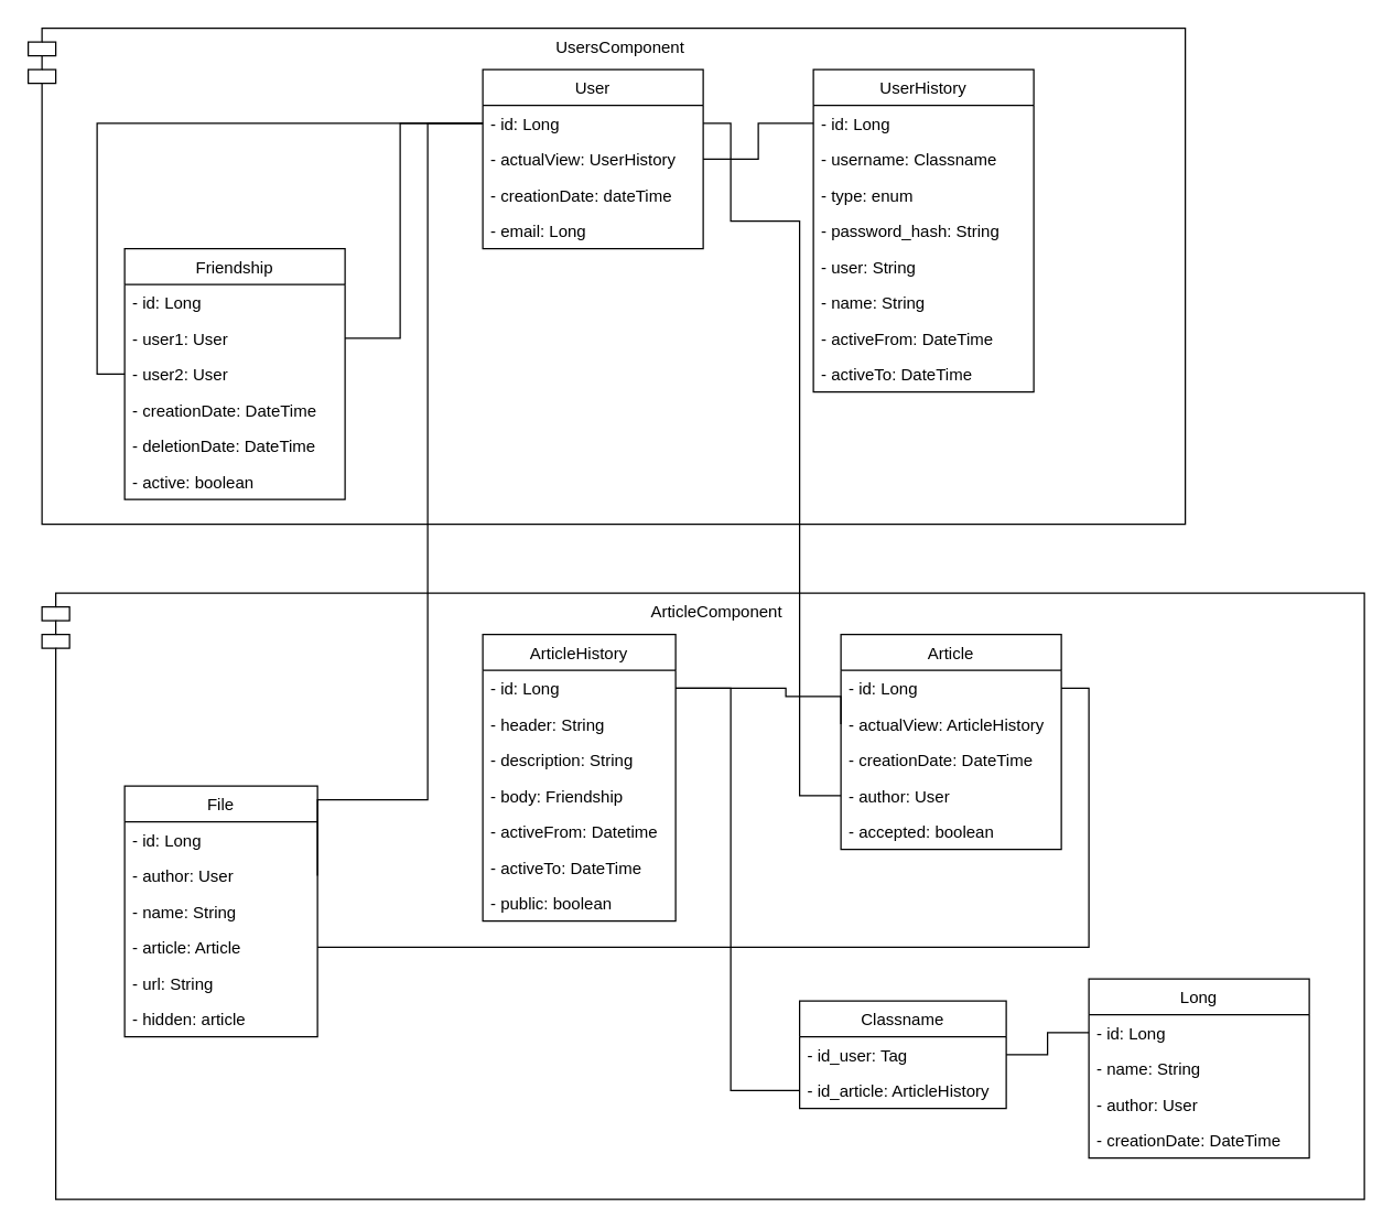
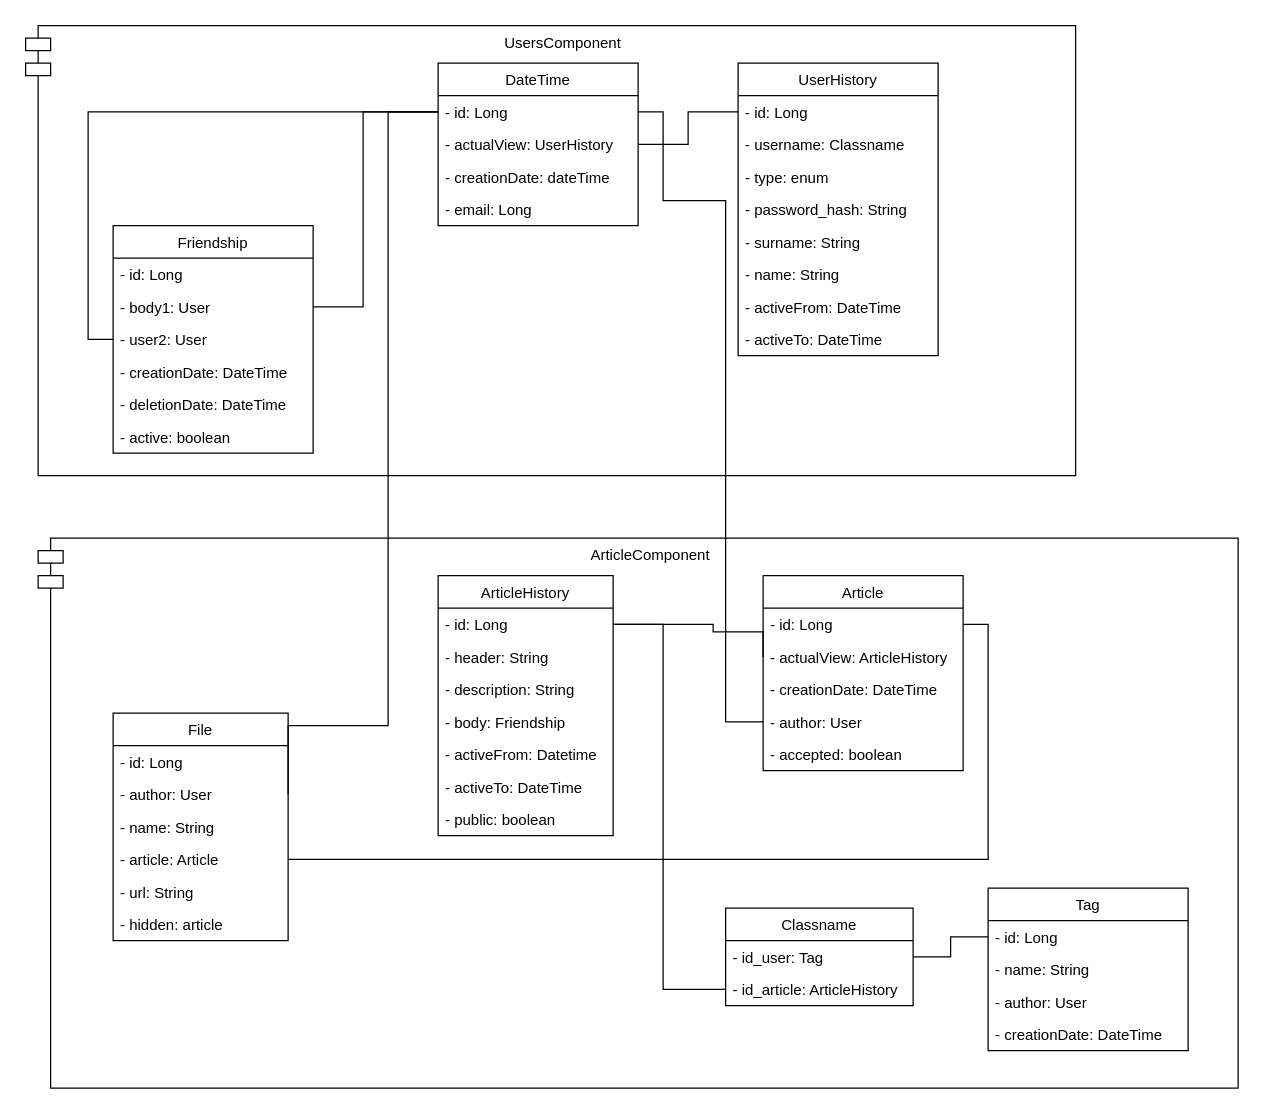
  <mxCell id="0" />
  <mxCell id="1" parent="0" />
  <mxCell id="2" value="UsersComponent" style="shape=module;align=left;spacingLeft=20;align=center;verticalAlign=top;" vertex="1" parent="1"><mxGeometry x="20" y="20" width="840" height="360" as="geometry" /></mxCell>
  <mxCell id="3" value="ArticleComponent" style="shape=module;align=left;spacingLeft=20;align=center;verticalAlign=top;" vertex="1" parent="1"><mxGeometry x="30" y="430" width="960" height="440" as="geometry" /></mxCell>
- <mxCell id="4" value="User" style="swimlane;fontStyle=0;childLayout=stackLayout;horizontal=1;startSize=26;fillColor=none;horizontalStack=0;resizeParent=1;resizeParentMax=0;resizeLast=0;collapsible=1;marginBottom=0;" vertex="1" parent="1"><mxGeometry x="350" y="50" width="160" height="130" as="geometry" /></mxCell>
+ <mxCell id="4" value="DateTime" style="swimlane;fontStyle=0;childLayout=stackLayout;horizontal=1;startSize=26;fillColor=none;horizontalStack=0;resizeParent=1;resizeParentMax=0;resizeLast=0;collapsible=1;marginBottom=0;" vertex="1" parent="1"><mxGeometry x="350" y="50" width="160" height="130" as="geometry" /></mxCell>
  <mxCell id="5" value="- id: Long" style="text;strokeColor=none;fillColor=none;align=left;verticalAlign=top;spacingLeft=4;spacingRight=4;overflow=hidden;rotatable=0;points=[[0,0.5],[1,0.5]];portConstraint=eastwest;" vertex="1" parent="4"><mxGeometry y="26" width="160" height="26" as="geometry" /></mxCell>
  <mxCell id="6" value="- actualView: UserHistory" style="text;strokeColor=none;fillColor=none;align=left;verticalAlign=top;spacingLeft=4;spacingRight=4;overflow=hidden;rotatable=0;points=[[0,0.5],[1,0.5]];portConstraint=eastwest;" vertex="1" parent="4"><mxGeometry y="52" width="160" height="26" as="geometry" /></mxCell>
  <mxCell id="7" value="- creationDate: dateTime" style="text;strokeColor=none;fillColor=none;align=left;verticalAlign=top;spacingLeft=4;spacingRight=4;overflow=hidden;rotatable=0;points=[[0,0.5],[1,0.5]];portConstraint=eastwest;" vertex="1" parent="4"><mxGeometry y="78" width="160" height="26" as="geometry" /></mxCell>
  <mxCell id="8" value="- email: Long" style="text;strokeColor=none;fillColor=none;align=left;verticalAlign=top;spacingLeft=4;spacingRight=4;overflow=hidden;rotatable=0;points=[[0,0.5],[1,0.5]];portConstraint=eastwest;" vertex="1" parent="4"><mxGeometry y="104" width="160" height="26" as="geometry" /></mxCell>
  <mxCell id="9" value="UserHistory" style="swimlane;fontStyle=0;childLayout=stackLayout;horizontal=1;startSize=26;fillColor=none;horizontalStack=0;resizeParent=1;resizeParentMax=0;resizeLast=0;collapsible=1;marginBottom=0;" vertex="1" parent="1"><mxGeometry x="590" y="50" width="160" height="234" as="geometry" /></mxCell>
  <mxCell id="10" value="- id: Long" style="text;strokeColor=none;fillColor=none;align=left;verticalAlign=top;spacingLeft=4;spacingRight=4;overflow=hidden;rotatable=0;points=[[0,0.5],[1,0.5]];portConstraint=eastwest;" vertex="1" parent="9"><mxGeometry y="26" width="160" height="26" as="geometry" /></mxCell>
  <mxCell id="11" value="- username: Classname" style="text;strokeColor=none;fillColor=none;align=left;verticalAlign=top;spacingLeft=4;spacingRight=4;overflow=hidden;rotatable=0;points=[[0,0.5],[1,0.5]];portConstraint=eastwest;" vertex="1" parent="9"><mxGeometry y="52" width="160" height="26" as="geometry" /></mxCell>
  <mxCell id="12" value="- type: enum" style="text;strokeColor=none;fillColor=none;align=left;verticalAlign=top;spacingLeft=4;spacingRight=4;overflow=hidden;rotatable=0;points=[[0,0.5],[1,0.5]];portConstraint=eastwest;" vertex="1" parent="9"><mxGeometry y="78" width="160" height="26" as="geometry" /></mxCell>
  <mxCell id="13" value="- password_hash: String" style="text;strokeColor=none;fillColor=none;align=left;verticalAlign=top;spacingLeft=4;spacingRight=4;overflow=hidden;rotatable=0;points=[[0,0.5],[1,0.5]];portConstraint=eastwest;" vertex="1" parent="9"><mxGeometry y="104" width="160" height="26" as="geometry" /></mxCell>
- <mxCell id="14" value="- user: String" style="text;strokeColor=none;fillColor=none;align=left;verticalAlign=top;spacingLeft=4;spacingRight=4;overflow=hidden;rotatable=0;points=[[0,0.5],[1,0.5]];portConstraint=eastwest;" vertex="1" parent="9"><mxGeometry y="130" width="160" height="26" as="geometry" /></mxCell>
+ <mxCell id="14" value="- surname: String" style="text;strokeColor=none;fillColor=none;align=left;verticalAlign=top;spacingLeft=4;spacingRight=4;overflow=hidden;rotatable=0;points=[[0,0.5],[1,0.5]];portConstraint=eastwest;" vertex="1" parent="9"><mxGeometry y="130" width="160" height="26" as="geometry" /></mxCell>
  <mxCell id="15" value="- name: String" style="text;strokeColor=none;fillColor=none;align=left;verticalAlign=top;spacingLeft=4;spacingRight=4;overflow=hidden;rotatable=0;points=[[0,0.5],[1,0.5]];portConstraint=eastwest;" vertex="1" parent="9"><mxGeometry y="156" width="160" height="26" as="geometry" /></mxCell>
  <mxCell id="16" value="- activeFrom: DateTime" style="text;strokeColor=none;fillColor=none;align=left;verticalAlign=top;spacingLeft=4;spacingRight=4;overflow=hidden;rotatable=0;points=[[0,0.5],[1,0.5]];portConstraint=eastwest;" vertex="1" parent="9"><mxGeometry y="182" width="160" height="26" as="geometry" /></mxCell>
  <mxCell id="17" value="- activeTo: DateTime" style="text;strokeColor=none;fillColor=none;align=left;verticalAlign=top;spacingLeft=4;spacingRight=4;overflow=hidden;rotatable=0;points=[[0,0.5],[1,0.5]];portConstraint=eastwest;" vertex="1" parent="9"><mxGeometry y="208" width="160" height="26" as="geometry" /></mxCell>
  <mxCell id="18" style="edgeStyle=orthogonalEdgeStyle;rounded=0;orthogonalLoop=1;jettySize=auto;html=1;exitX=1;exitY=0.5;exitDx=0;exitDy=0;entryX=0;entryY=0.5;entryDx=0;entryDy=0;endArrow=none;endFill=0;elbow=vertical;jumpStyle=none;shadow=0;comic=0;" edge="1" parent="1" source="6" target="10"><mxGeometry relative="1" as="geometry" /></mxCell>
  <mxCell id="19" value="Friendship" style="swimlane;fontStyle=0;childLayout=stackLayout;horizontal=1;startSize=26;fillColor=none;horizontalStack=0;resizeParent=1;resizeParentMax=0;resizeLast=0;collapsible=1;marginBottom=0;" vertex="1" parent="1"><mxGeometry x="90" y="180" width="160" height="182" as="geometry" /></mxCell>
  <mxCell id="20" value="- id: Long" style="text;strokeColor=none;fillColor=none;align=left;verticalAlign=top;spacingLeft=4;spacingRight=4;overflow=hidden;rotatable=0;points=[[0,0.5],[1,0.5]];portConstraint=eastwest;" vertex="1" parent="19"><mxGeometry y="26" width="160" height="26" as="geometry" /></mxCell>
- <mxCell id="21" value="- user1: User" style="text;strokeColor=none;fillColor=none;align=left;verticalAlign=top;spacingLeft=4;spacingRight=4;overflow=hidden;rotatable=0;points=[[0,0.5],[1,0.5]];portConstraint=eastwest;" vertex="1" parent="19"><mxGeometry y="52" width="160" height="26" as="geometry" /></mxCell>
+ <mxCell id="21" value="- body1: User" style="text;strokeColor=none;fillColor=none;align=left;verticalAlign=top;spacingLeft=4;spacingRight=4;overflow=hidden;rotatable=0;points=[[0,0.5],[1,0.5]];portConstraint=eastwest;" vertex="1" parent="19"><mxGeometry y="52" width="160" height="26" as="geometry" /></mxCell>
  <mxCell id="22" value="- user2: User" style="text;strokeColor=none;fillColor=none;align=left;verticalAlign=top;spacingLeft=4;spacingRight=4;overflow=hidden;rotatable=0;points=[[0,0.5],[1,0.5]];portConstraint=eastwest;" vertex="1" parent="19"><mxGeometry y="78" width="160" height="26" as="geometry" /></mxCell>
  <mxCell id="23" value="- creationDate: DateTime" style="text;strokeColor=none;fillColor=none;align=left;verticalAlign=top;spacingLeft=4;spacingRight=4;overflow=hidden;rotatable=0;points=[[0,0.5],[1,0.5]];portConstraint=eastwest;" vertex="1" parent="19"><mxGeometry y="104" width="160" height="26" as="geometry" /></mxCell>
  <mxCell id="24" value="- deletionDate: DateTime" style="text;strokeColor=none;fillColor=none;align=left;verticalAlign=top;spacingLeft=4;spacingRight=4;overflow=hidden;rotatable=0;points=[[0,0.5],[1,0.5]];portConstraint=eastwest;" vertex="1" parent="19"><mxGeometry y="130" width="160" height="26" as="geometry" /></mxCell>
  <mxCell id="25" value="- active: boolean" style="text;strokeColor=none;fillColor=none;align=left;verticalAlign=top;spacingLeft=4;spacingRight=4;overflow=hidden;rotatable=0;points=[[0,0.5],[1,0.5]];portConstraint=eastwest;" vertex="1" parent="19"><mxGeometry y="156" width="160" height="26" as="geometry" /></mxCell>
  <mxCell id="26" style="edgeStyle=orthogonalEdgeStyle;rounded=0;comic=0;jumpStyle=none;orthogonalLoop=1;jettySize=auto;html=1;exitX=1;exitY=0.5;exitDx=0;exitDy=0;entryX=0;entryY=0.5;entryDx=0;entryDy=0;shadow=0;endArrow=none;endFill=0;" edge="1" parent="1" source="21" target="5"><mxGeometry relative="1" as="geometry"><Array as="points"><mxPoint x="290" y="245" /><mxPoint x="290" y="89" /></Array></mxGeometry></mxCell>
  <mxCell id="27" style="edgeStyle=orthogonalEdgeStyle;rounded=0;comic=0;jumpStyle=none;orthogonalLoop=1;jettySize=auto;html=1;exitX=0;exitY=0.5;exitDx=0;exitDy=0;shadow=0;endArrow=none;endFill=0;" edge="1" parent="1" source="22" target="5"><mxGeometry relative="1" as="geometry" /></mxCell>
  <mxCell id="28" style="edgeStyle=orthogonalEdgeStyle;rounded=0;comic=0;jumpStyle=none;orthogonalLoop=1;jettySize=auto;html=1;exitX=0;exitY=0.5;exitDx=0;exitDy=0;shadow=0;endArrow=none;endFill=0;entryX=1;entryY=0.5;entryDx=0;entryDy=0;" edge="1" parent="1" source="50" target="55"><mxGeometry relative="1" as="geometry"><Array as="points"><mxPoint x="610" y="505" /><mxPoint x="570" y="505" /><mxPoint x="570" y="499" /></Array></mxGeometry></mxCell>
  <mxCell id="29" style="edgeStyle=orthogonalEdgeStyle;rounded=0;comic=0;jumpStyle=none;orthogonalLoop=1;jettySize=auto;html=1;exitX=1;exitY=0.5;exitDx=0;exitDy=0;entryX=1;entryY=0.5;entryDx=0;entryDy=0;shadow=0;endArrow=none;endFill=0;" edge="1" parent="1" source="37" target="49"><mxGeometry relative="1" as="geometry" /></mxCell>
  <mxCell id="30" style="edgeStyle=orthogonalEdgeStyle;rounded=0;comic=0;jumpStyle=none;orthogonalLoop=1;jettySize=auto;html=1;exitX=1;exitY=0.5;exitDx=0;exitDy=0;entryX=0;entryY=0.5;entryDx=0;entryDy=0;shadow=0;endArrow=none;endFill=0;" edge="1" parent="1" source="35" target="5"><mxGeometry relative="1" as="geometry"><Array as="points"><mxPoint x="310" y="580" /><mxPoint x="310" y="89" /></Array></mxGeometry></mxCell>
  <mxCell id="31" style="edgeStyle=orthogonalEdgeStyle;rounded=0;comic=0;jumpStyle=none;orthogonalLoop=1;jettySize=auto;html=1;exitX=1;exitY=0.5;exitDx=0;exitDy=0;entryX=0;entryY=0.5;entryDx=0;entryDy=0;shadow=0;endArrow=none;endFill=0;" edge="1" parent="1" source="41" target="44"><mxGeometry relative="1" as="geometry" /></mxCell>
  <mxCell id="32" style="edgeStyle=orthogonalEdgeStyle;rounded=0;comic=0;jumpStyle=none;orthogonalLoop=1;jettySize=auto;html=1;exitX=0;exitY=0.5;exitDx=0;exitDy=0;entryX=1;entryY=0.5;entryDx=0;entryDy=0;shadow=0;endArrow=none;endFill=0;" edge="1" parent="1" source="42" target="55"><mxGeometry relative="1" as="geometry"><Array as="points"><mxPoint x="530" y="791" /><mxPoint x="530" y="499" /></Array></mxGeometry></mxCell>
  <mxCell id="33" value="File" style="swimlane;fontStyle=0;childLayout=stackLayout;horizontal=1;startSize=26;fillColor=none;horizontalStack=0;resizeParent=1;resizeParentMax=0;resizeLast=0;collapsible=1;marginBottom=0;" vertex="1" parent="1"><mxGeometry x="90" y="570" width="140" height="182" as="geometry"><mxRectangle x="-140" y="585" width="50" height="26" as="alternateBounds" /></mxGeometry></mxCell>
  <mxCell id="34" value="- id: Long" style="text;strokeColor=none;fillColor=none;align=left;verticalAlign=top;spacingLeft=4;spacingRight=4;overflow=hidden;rotatable=0;points=[[0,0.5],[1,0.5]];portConstraint=eastwest;" vertex="1" parent="33"><mxGeometry y="26" width="140" height="26" as="geometry" /></mxCell>
  <mxCell id="35" value="- author: User" style="text;strokeColor=none;fillColor=none;align=left;verticalAlign=top;spacingLeft=4;spacingRight=4;overflow=hidden;rotatable=0;points=[[0,0.5],[1,0.5]];portConstraint=eastwest;" vertex="1" parent="33"><mxGeometry y="52" width="140" height="26" as="geometry" /></mxCell>
  <mxCell id="36" value="- name: String" style="text;strokeColor=none;fillColor=none;align=left;verticalAlign=top;spacingLeft=4;spacingRight=4;overflow=hidden;rotatable=0;points=[[0,0.5],[1,0.5]];portConstraint=eastwest;" vertex="1" parent="33"><mxGeometry y="78" width="140" height="26" as="geometry" /></mxCell>
  <mxCell id="37" value="- article: Article" style="text;strokeColor=none;fillColor=none;align=left;verticalAlign=top;spacingLeft=4;spacingRight=4;overflow=hidden;rotatable=0;points=[[0,0.5],[1,0.5]];portConstraint=eastwest;" vertex="1" parent="33"><mxGeometry y="104" width="140" height="26" as="geometry" /></mxCell>
  <mxCell id="38" value="- url: String" style="text;strokeColor=none;fillColor=none;align=left;verticalAlign=top;spacingLeft=4;spacingRight=4;overflow=hidden;rotatable=0;points=[[0,0.5],[1,0.5]];portConstraint=eastwest;" vertex="1" parent="33"><mxGeometry y="130" width="140" height="26" as="geometry" /></mxCell>
  <mxCell id="39" value="- hidden: article" style="text;strokeColor=none;fillColor=none;align=left;verticalAlign=top;spacingLeft=4;spacingRight=4;overflow=hidden;rotatable=0;points=[[0,0.5],[1,0.5]];portConstraint=eastwest;" vertex="1" parent="33"><mxGeometry y="156" width="140" height="26" as="geometry" /></mxCell>
  <mxCell id="40" value="Classname" style="swimlane;fontStyle=0;childLayout=stackLayout;horizontal=1;startSize=26;fillColor=none;horizontalStack=0;resizeParent=1;resizeParentMax=0;resizeLast=0;collapsible=1;marginBottom=0;" vertex="1" parent="1"><mxGeometry x="580" y="726" width="150" height="78" as="geometry" /></mxCell>
  <mxCell id="41" value="- id_user: Tag" style="text;strokeColor=none;fillColor=none;align=left;verticalAlign=top;spacingLeft=4;spacingRight=4;overflow=hidden;rotatable=0;points=[[0,0.5],[1,0.5]];portConstraint=eastwest;" vertex="1" parent="40"><mxGeometry y="26" width="150" height="26" as="geometry" /></mxCell>
  <mxCell id="42" value="- id_article: ArticleHistory" style="text;strokeColor=none;fillColor=none;align=left;verticalAlign=top;spacingLeft=4;spacingRight=4;overflow=hidden;rotatable=0;points=[[0,0.5],[1,0.5]];portConstraint=eastwest;" vertex="1" parent="40"><mxGeometry y="52" width="150" height="26" as="geometry" /></mxCell>
- <mxCell id="43" value="Long" style="swimlane;fontStyle=0;childLayout=stackLayout;horizontal=1;startSize=26;fillColor=none;horizontalStack=0;resizeParent=1;resizeParentMax=0;resizeLast=0;collapsible=1;marginBottom=0;" vertex="1" parent="1"><mxGeometry x="790" y="710" width="160" height="130" as="geometry" /></mxCell>
+ <mxCell id="43" value="Tag" style="swimlane;fontStyle=0;childLayout=stackLayout;horizontal=1;startSize=26;fillColor=none;horizontalStack=0;resizeParent=1;resizeParentMax=0;resizeLast=0;collapsible=1;marginBottom=0;" vertex="1" parent="1"><mxGeometry x="790" y="710" width="160" height="130" as="geometry" /></mxCell>
  <mxCell id="44" value="- id: Long" style="text;strokeColor=none;fillColor=none;align=left;verticalAlign=top;spacingLeft=4;spacingRight=4;overflow=hidden;rotatable=0;points=[[0,0.5],[1,0.5]];portConstraint=eastwest;" vertex="1" parent="43"><mxGeometry y="26" width="160" height="26" as="geometry" /></mxCell>
  <mxCell id="45" value="- name: String" style="text;strokeColor=none;fillColor=none;align=left;verticalAlign=top;spacingLeft=4;spacingRight=4;overflow=hidden;rotatable=0;points=[[0,0.5],[1,0.5]];portConstraint=eastwest;" vertex="1" parent="43"><mxGeometry y="52" width="160" height="26" as="geometry" /></mxCell>
  <mxCell id="46" value="- author: User" style="text;strokeColor=none;fillColor=none;align=left;verticalAlign=top;spacingLeft=4;spacingRight=4;overflow=hidden;rotatable=0;points=[[0,0.5],[1,0.5]];portConstraint=eastwest;" vertex="1" parent="43"><mxGeometry y="78" width="160" height="26" as="geometry" /></mxCell>
  <mxCell id="47" value="- creationDate: DateTime" style="text;strokeColor=none;fillColor=none;align=left;verticalAlign=top;spacingLeft=4;spacingRight=4;overflow=hidden;rotatable=0;points=[[0,0.5],[1,0.5]];portConstraint=eastwest;" vertex="1" parent="43"><mxGeometry y="104" width="160" height="26" as="geometry" /></mxCell>
  <mxCell id="48" value="Article" style="swimlane;fontStyle=0;childLayout=stackLayout;horizontal=1;startSize=26;fillColor=none;horizontalStack=0;resizeParent=1;resizeParentMax=0;resizeLast=0;collapsible=1;marginBottom=0;" vertex="1" parent="1"><mxGeometry x="610" y="460" width="160" height="156" as="geometry" /></mxCell>
  <mxCell id="49" value="- id: Long" style="text;strokeColor=none;fillColor=none;align=left;verticalAlign=top;spacingLeft=4;spacingRight=4;overflow=hidden;rotatable=0;points=[[0,0.5],[1,0.5]];portConstraint=eastwest;" vertex="1" parent="48"><mxGeometry y="26" width="160" height="26" as="geometry" /></mxCell>
  <mxCell id="50" value="- actualView: ArticleHistory" style="text;strokeColor=none;fillColor=none;align=left;verticalAlign=top;spacingLeft=4;spacingRight=4;overflow=hidden;rotatable=0;points=[[0,0.5],[1,0.5]];portConstraint=eastwest;" vertex="1" parent="48"><mxGeometry y="52" width="160" height="26" as="geometry" /></mxCell>
  <mxCell id="51" value="- creationDate: DateTime" style="text;strokeColor=none;fillColor=none;align=left;verticalAlign=top;spacingLeft=4;spacingRight=4;overflow=hidden;rotatable=0;points=[[0,0.5],[1,0.5]];portConstraint=eastwest;" vertex="1" parent="48"><mxGeometry y="78" width="160" height="26" as="geometry" /></mxCell>
  <mxCell id="52" value="- author: User" style="text;strokeColor=none;fillColor=none;align=left;verticalAlign=top;spacingLeft=4;spacingRight=4;overflow=hidden;rotatable=0;points=[[0,0.5],[1,0.5]];portConstraint=eastwest;" vertex="1" parent="48"><mxGeometry y="104" width="160" height="26" as="geometry" /></mxCell>
  <mxCell id="53" value="- accepted: boolean" style="text;strokeColor=none;fillColor=none;align=left;verticalAlign=top;spacingLeft=4;spacingRight=4;overflow=hidden;rotatable=0;points=[[0,0.5],[1,0.5]];portConstraint=eastwest;" vertex="1" parent="48"><mxGeometry y="130" width="160" height="26" as="geometry" /></mxCell>
  <mxCell id="54" value="ArticleHistory" style="swimlane;fontStyle=0;childLayout=stackLayout;horizontal=1;startSize=26;fillColor=none;horizontalStack=0;resizeParent=1;resizeParentMax=0;resizeLast=0;collapsible=1;marginBottom=0;" vertex="1" parent="1"><mxGeometry x="350" y="460" width="140" height="208" as="geometry" /></mxCell>
  <mxCell id="55" value="- id: Long" style="text;strokeColor=none;fillColor=none;align=left;verticalAlign=top;spacingLeft=4;spacingRight=4;overflow=hidden;rotatable=0;points=[[0,0.5],[1,0.5]];portConstraint=eastwest;" vertex="1" parent="54"><mxGeometry y="26" width="140" height="26" as="geometry" /></mxCell>
  <mxCell id="56" value="- header: String" style="text;strokeColor=none;fillColor=none;align=left;verticalAlign=top;spacingLeft=4;spacingRight=4;overflow=hidden;rotatable=0;points=[[0,0.5],[1,0.5]];portConstraint=eastwest;" vertex="1" parent="54"><mxGeometry y="52" width="140" height="26" as="geometry" /></mxCell>
  <mxCell id="57" value="- description: String" style="text;strokeColor=none;fillColor=none;align=left;verticalAlign=top;spacingLeft=4;spacingRight=4;overflow=hidden;rotatable=0;points=[[0,0.5],[1,0.5]];portConstraint=eastwest;" vertex="1" parent="54"><mxGeometry y="78" width="140" height="26" as="geometry" /></mxCell>
  <mxCell id="58" value="- body: Friendship" style="text;strokeColor=none;fillColor=none;align=left;verticalAlign=top;spacingLeft=4;spacingRight=4;overflow=hidden;rotatable=0;points=[[0,0.5],[1,0.5]];portConstraint=eastwest;" vertex="1" parent="54"><mxGeometry y="104" width="140" height="26" as="geometry" /></mxCell>
  <mxCell id="59" value="- activeFrom: Datetime" style="text;strokeColor=none;fillColor=none;align=left;verticalAlign=top;spacingLeft=4;spacingRight=4;overflow=hidden;rotatable=0;points=[[0,0.5],[1,0.5]];portConstraint=eastwest;" vertex="1" parent="54"><mxGeometry y="130" width="140" height="26" as="geometry" /></mxCell>
  <mxCell id="60" value="- activeTo: DateTime" style="text;strokeColor=none;fillColor=none;align=left;verticalAlign=top;spacingLeft=4;spacingRight=4;overflow=hidden;rotatable=0;points=[[0,0.5],[1,0.5]];portConstraint=eastwest;" vertex="1" parent="54"><mxGeometry y="156" width="140" height="26" as="geometry" /></mxCell>
  <mxCell id="61" value="- public: boolean" style="text;strokeColor=none;fillColor=none;align=left;verticalAlign=top;spacingLeft=4;spacingRight=4;overflow=hidden;rotatable=0;points=[[0,0.5],[1,0.5]];portConstraint=eastwest;" vertex="1" parent="54"><mxGeometry y="182" width="140" height="26" as="geometry" /></mxCell>
  <mxCell id="62" style="edgeStyle=orthogonalEdgeStyle;rounded=0;comic=0;jumpStyle=none;orthogonalLoop=1;jettySize=auto;html=1;exitX=0;exitY=0.5;exitDx=0;exitDy=0;entryX=1;entryY=0.5;entryDx=0;entryDy=0;shadow=0;endArrow=none;endFill=0;" edge="1" parent="1" source="52" target="5"><mxGeometry relative="1" as="geometry"><Array as="points"><mxPoint x="580" y="577" /><mxPoint x="580" y="160" /><mxPoint x="530" y="160" /><mxPoint x="530" y="89" /></Array></mxGeometry></mxCell>
